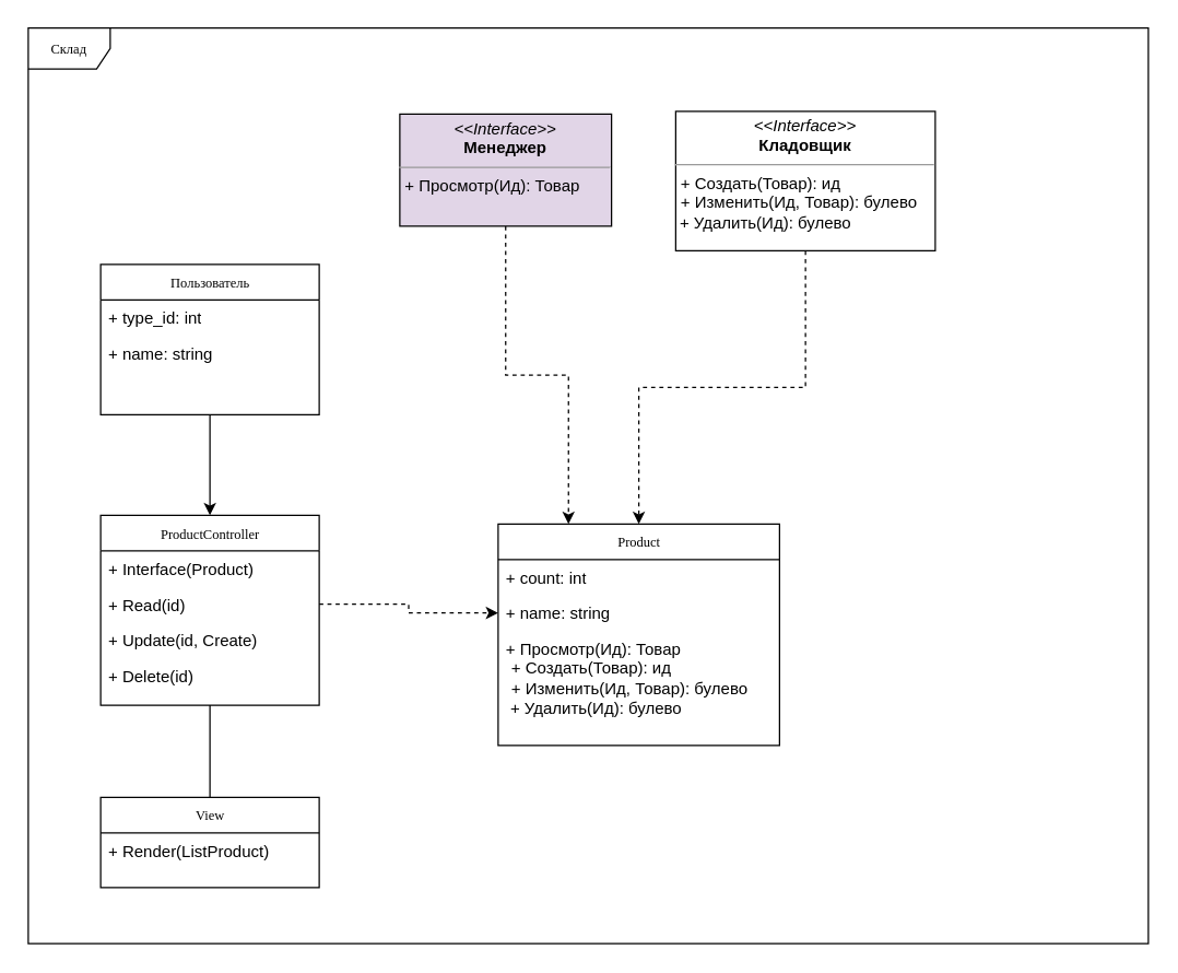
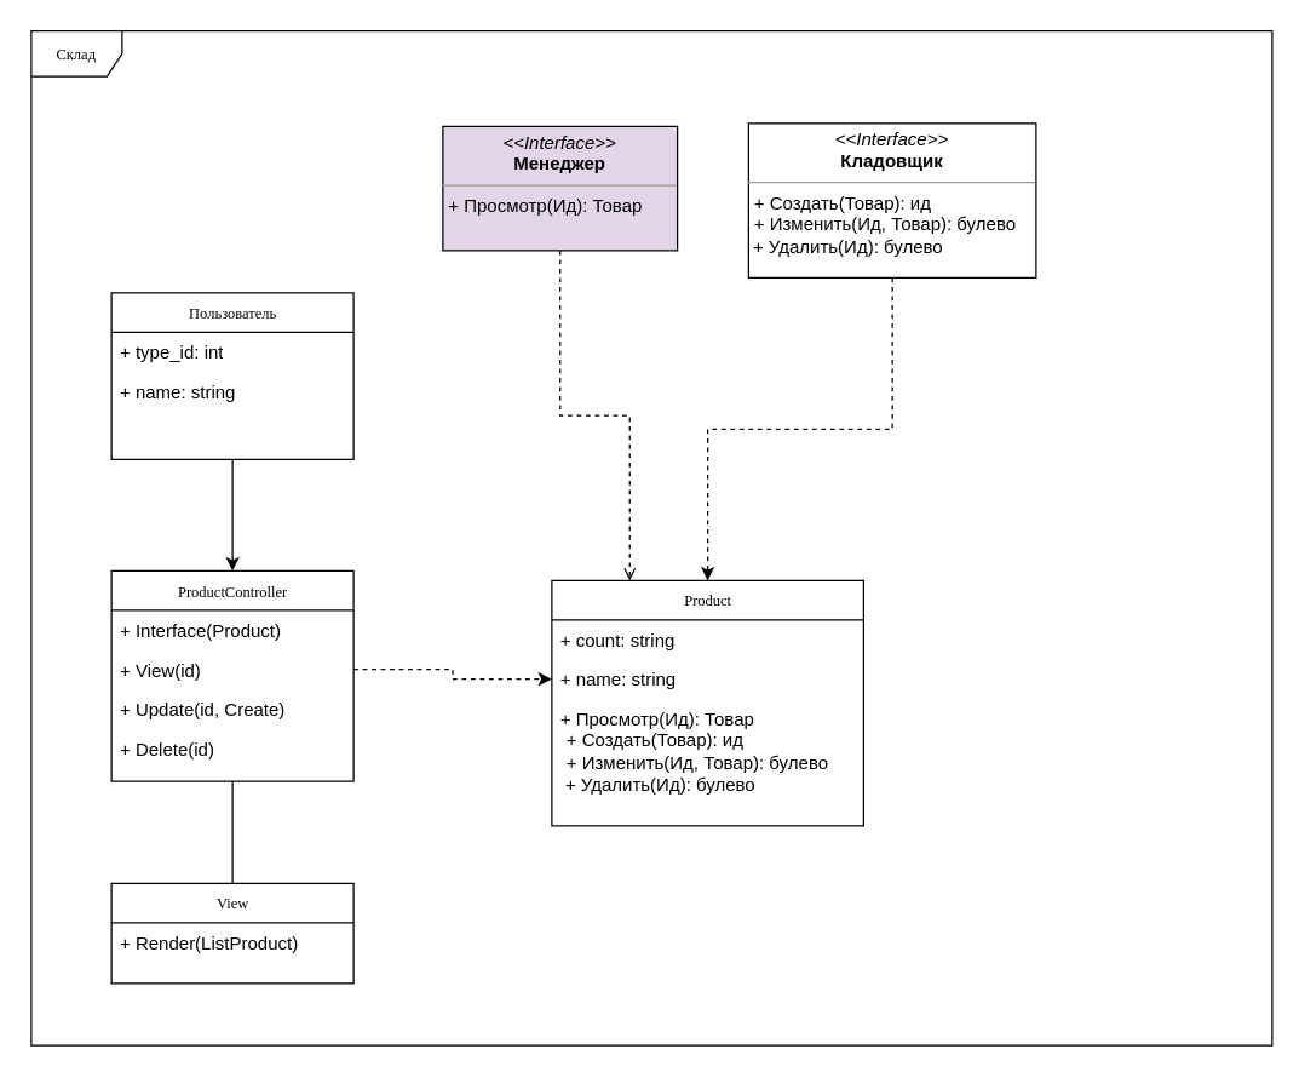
  <mxCell id="0" />
  <mxCell id="1" parent="0" />
  <mxCell id="2" value="Склад" style="shape=umlFrame;whiteSpace=wrap;html=1;rounded=0;shadow=0;comic=0;labelBackgroundColor=none;strokeWidth=1;fontFamily=Verdana;fontSize=10;align=center;" parent="1" vertex="1"><mxGeometry x="20" y="20" width="820" height="670" as="geometry" /></mxCell>
  <mxCell id="3" style="edgeStyle=orthogonalEdgeStyle;rounded=0;orthogonalLoop=1;jettySize=auto;html=1;dashed=0;" parent="1" source="4" target="13" edge="1"><mxGeometry relative="1" as="geometry" /></mxCell>
  <mxCell id="4" value="Пользователь" style="swimlane;html=1;fontStyle=0;childLayout=stackLayout;horizontal=1;startSize=26;fillColor=none;horizontalStack=0;resizeParent=1;resizeLast=0;collapsible=1;marginBottom=0;swimlaneFillColor=#ffffff;rounded=0;shadow=0;comic=0;labelBackgroundColor=none;strokeWidth=1;fontFamily=Verdana;fontSize=10;align=center;" parent="1" vertex="1"><mxGeometry x="73" y="193" width="160" height="110" as="geometry" /></mxCell>
  <mxCell id="5" value="+ type_id: int" style="text;html=1;strokeColor=none;fillColor=none;align=left;verticalAlign=top;spacingLeft=4;spacingRight=4;whiteSpace=wrap;overflow=hidden;rotatable=0;points=[[0,0.5],[1,0.5]];portConstraint=eastwest;" parent="4" vertex="1"><mxGeometry y="26" width="160" height="26" as="geometry" /></mxCell>
  <mxCell id="6" value="+ name: string" style="text;html=1;strokeColor=none;fillColor=none;align=left;verticalAlign=top;spacingLeft=4;spacingRight=4;whiteSpace=wrap;overflow=hidden;rotatable=0;points=[[0,0.5],[1,0.5]];portConstraint=eastwest;" parent="4" vertex="1"><mxGeometry y="52" width="160" height="26" as="geometry" /></mxCell>
  <mxCell id="7" style="edgeStyle=orthogonalEdgeStyle;rounded=0;html=1;dashed=1;labelBackgroundColor=none;startFill=0;endArrow=open;endFill=0;endSize=10;fontFamily=Verdana;fontSize=10;" parent="1" edge="1"><mxGeometry relative="1" as="geometry"><Array as="points" /><mxPoint x="640" y="300" as="sourcePoint" /></mxGeometry></mxCell>
  <mxCell id="8" style="edgeStyle=orthogonalEdgeStyle;rounded=0;orthogonalLoop=1;jettySize=auto;html=1;entryX=0.5;entryY=0;entryDx=0;entryDy=0;dashed=1;" parent="1" source="9" target="18" edge="1"><mxGeometry relative="1" as="geometry" /></mxCell>
  <mxCell id="9" value="&lt;p style=&quot;margin: 0px ; margin-top: 4px ; text-align: center&quot;&gt;&lt;i&gt;&amp;lt;&amp;lt;Interface&amp;gt;&amp;gt;&lt;/i&gt;&lt;br&gt;&lt;b&gt;Кладовщик&lt;/b&gt;&lt;/p&gt;&lt;hr size=&quot;1&quot;&gt;&lt;p style=&quot;margin: 0px ; margin-left: 4px&quot;&gt;&lt;/p&gt;&lt;p style=&quot;margin: 0px ; margin-left: 4px&quot;&gt;+ Создать(Товар): ид&lt;br&gt;+ Изменить(Ид, Товар): булево&lt;br&gt;&lt;/p&gt;&amp;nbsp;+ Удалить(Ид): булево" style="verticalAlign=top;align=left;overflow=fill;fontSize=12;fontFamily=Helvetica;html=1;rounded=0;shadow=0;comic=0;labelBackgroundColor=none;strokeWidth=1" parent="1" vertex="1"><mxGeometry x="494" y="81" width="190" height="102" as="geometry" /></mxCell>
- <mxCell id="10" style="edgeStyle=orthogonalEdgeStyle;rounded=0;orthogonalLoop=1;jettySize=auto;html=1;entryX=0.25;entryY=0;entryDx=0;entryDy=0;dashed=1;" parent="1" source="11" target="18" edge="1"><mxGeometry relative="1" as="geometry" /></mxCell>
+ <mxCell id="10" style="edgeStyle=orthogonalEdgeStyle;rounded=0;orthogonalLoop=1;jettySize=auto;html=1;entryX=0.25;entryY=0;entryDx=0;entryDy=0;dashed=1;endArrow=open;" parent="1" source="11" target="18" edge="1"><mxGeometry relative="1" as="geometry" /></mxCell>
  <mxCell id="11" value="&lt;p style=&quot;margin: 0px ; margin-top: 4px ; text-align: center&quot;&gt;&lt;i&gt;&amp;lt;&amp;lt;Interface&amp;gt;&amp;gt;&lt;/i&gt;&lt;br&gt;&lt;b&gt;Менеджер&lt;/b&gt;&lt;/p&gt;&lt;hr size=&quot;1&quot;&gt;&lt;p style=&quot;margin: 0px ; margin-left: 4px&quot;&gt;&lt;/p&gt;&lt;p style=&quot;margin: 0px ; margin-left: 4px&quot;&gt;+ Просмотр(Ид): Товар&lt;br&gt;&lt;br&gt;&lt;/p&gt;" style="verticalAlign=top;align=left;overflow=fill;fontSize=12;fontFamily=Helvetica;html=1;rounded=0;shadow=0;comic=0;labelBackgroundColor=none;strokeWidth=1;fillColor=#e1d5e7;" parent="1" vertex="1"><mxGeometry x="292" y="83" width="155" height="82" as="geometry" /></mxCell>
  <mxCell id="12" style="edgeStyle=orthogonalEdgeStyle;rounded=0;orthogonalLoop=1;jettySize=auto;html=1;entryX=0.5;entryY=0;entryDx=0;entryDy=0;endArrow=none;" edge="1" parent="1" source="13" target="23"><mxGeometry relative="1" as="geometry" /></mxCell>
  <mxCell id="13" value="ProductController" style="swimlane;html=1;fontStyle=0;childLayout=stackLayout;horizontal=1;startSize=26;fillColor=none;horizontalStack=0;resizeParent=1;resizeLast=0;collapsible=1;marginBottom=0;swimlaneFillColor=#ffffff;rounded=0;shadow=0;comic=0;labelBackgroundColor=none;strokeWidth=1;fontFamily=Verdana;fontSize=10;align=center;" parent="1" vertex="1"><mxGeometry x="73" y="376.5" width="160" height="139" as="geometry" /></mxCell>
  <mxCell id="14" value="+ Interface(Product)" style="text;html=1;strokeColor=none;fillColor=none;align=left;verticalAlign=top;spacingLeft=4;spacingRight=4;whiteSpace=wrap;overflow=hidden;rotatable=0;points=[[0,0.5],[1,0.5]];portConstraint=eastwest;" parent="13" vertex="1"><mxGeometry y="26" width="160" height="26" as="geometry" /></mxCell>
- <mxCell id="15" value="+ Read(id)" style="text;html=1;strokeColor=none;fillColor=none;align=left;verticalAlign=top;spacingLeft=4;spacingRight=4;whiteSpace=wrap;overflow=hidden;rotatable=0;points=[[0,0.5],[1,0.5]];portConstraint=eastwest;" parent="13" vertex="1"><mxGeometry y="52" width="160" height="26" as="geometry" /></mxCell>
+ <mxCell id="15" value="+ View(id)" style="text;html=1;strokeColor=none;fillColor=none;align=left;verticalAlign=top;spacingLeft=4;spacingRight=4;whiteSpace=wrap;overflow=hidden;rotatable=0;points=[[0,0.5],[1,0.5]];portConstraint=eastwest;" parent="13" vertex="1"><mxGeometry y="52" width="160" height="26" as="geometry" /></mxCell>
  <mxCell id="16" value="+ Update(id, Create)" style="text;html=1;strokeColor=none;fillColor=none;align=left;verticalAlign=top;spacingLeft=4;spacingRight=4;whiteSpace=wrap;overflow=hidden;rotatable=0;points=[[0,0.5],[1,0.5]];portConstraint=eastwest;" parent="13" vertex="1"><mxGeometry y="78" width="160" height="26" as="geometry" /></mxCell>
  <mxCell id="17" value="+ Delete(id)" style="text;html=1;strokeColor=none;fillColor=none;align=left;verticalAlign=top;spacingLeft=4;spacingRight=4;whiteSpace=wrap;overflow=hidden;rotatable=0;points=[[0,0.5],[1,0.5]];portConstraint=eastwest;" parent="13" vertex="1"><mxGeometry y="104" width="160" height="26" as="geometry" /></mxCell>
  <mxCell id="18" value="Product" style="swimlane;html=1;fontStyle=0;childLayout=stackLayout;horizontal=1;startSize=26;fillColor=none;horizontalStack=0;resizeParent=1;resizeLast=0;collapsible=1;marginBottom=0;swimlaneFillColor=#ffffff;rounded=0;shadow=0;comic=0;labelBackgroundColor=none;strokeWidth=1;fontFamily=Verdana;fontSize=10;align=center;" parent="1" vertex="1"><mxGeometry x="364" y="383" width="206" height="162" as="geometry" /></mxCell>
- <mxCell id="19" value="+ count: int" style="text;html=1;strokeColor=none;fillColor=none;align=left;verticalAlign=top;spacingLeft=4;spacingRight=4;whiteSpace=wrap;overflow=hidden;rotatable=0;points=[[0,0.5],[1,0.5]];portConstraint=eastwest;" parent="18" vertex="1"><mxGeometry y="26" width="206" height="26" as="geometry" /></mxCell>
+ <mxCell id="19" value="+ count: string" style="text;html=1;strokeColor=none;fillColor=none;align=left;verticalAlign=top;spacingLeft=4;spacingRight=4;whiteSpace=wrap;overflow=hidden;rotatable=0;points=[[0,0.5],[1,0.5]];portConstraint=eastwest;" parent="18" vertex="1"><mxGeometry y="26" width="206" height="26" as="geometry" /></mxCell>
  <mxCell id="20" value="+ name: string" style="text;html=1;strokeColor=none;fillColor=none;align=left;verticalAlign=top;spacingLeft=4;spacingRight=4;whiteSpace=wrap;overflow=hidden;rotatable=0;points=[[0,0.5],[1,0.5]];portConstraint=eastwest;" parent="18" vertex="1"><mxGeometry y="52" width="206" height="26" as="geometry" /></mxCell>
  <mxCell id="21" value="&lt;span&gt;+ Просмотр(Ид): Товар&lt;br&gt;&lt;/span&gt;&lt;p style=&quot;margin: 0px 0px 0px 4px&quot;&gt;+ Создать(Товар): ид&lt;br&gt;+ Изменить(Ид, Товар): булево&lt;br&gt;&lt;/p&gt;&lt;span&gt;&amp;nbsp;+ Удалить(Ид): булево&lt;/span&gt;&lt;span&gt;&lt;br&gt;&lt;/span&gt;" style="text;html=1;strokeColor=none;fillColor=none;align=left;verticalAlign=top;spacingLeft=4;spacingRight=4;whiteSpace=wrap;overflow=hidden;rotatable=0;points=[[0,0.5],[1,0.5]];portConstraint=eastwest;" parent="18" vertex="1"><mxGeometry y="78" width="206" height="81" as="geometry" /></mxCell>
  <mxCell id="22" style="edgeStyle=orthogonalEdgeStyle;rounded=0;orthogonalLoop=1;jettySize=auto;html=1;entryX=0;entryY=0.5;entryDx=0;entryDy=0;dashed=1;" parent="1" source="15" target="20" edge="1"><mxGeometry relative="1" as="geometry" /></mxCell>
  <mxCell id="23" value="View" style="swimlane;html=1;fontStyle=0;childLayout=stackLayout;horizontal=1;startSize=26;fillColor=none;horizontalStack=0;resizeParent=1;resizeLast=0;collapsible=1;marginBottom=0;swimlaneFillColor=#ffffff;rounded=0;shadow=0;comic=0;labelBackgroundColor=none;strokeWidth=1;fontFamily=Verdana;fontSize=10;align=center;" vertex="1" parent="1"><mxGeometry x="73" y="583" width="160" height="66" as="geometry" /></mxCell>
  <mxCell id="24" value="+ Render(ListProduct)" style="text;html=1;strokeColor=none;fillColor=none;align=left;verticalAlign=top;spacingLeft=4;spacingRight=4;whiteSpace=wrap;overflow=hidden;rotatable=0;points=[[0,0.5],[1,0.5]];portConstraint=eastwest;" vertex="1" parent="23"><mxGeometry y="26" width="160" height="26" as="geometry" /></mxCell>
